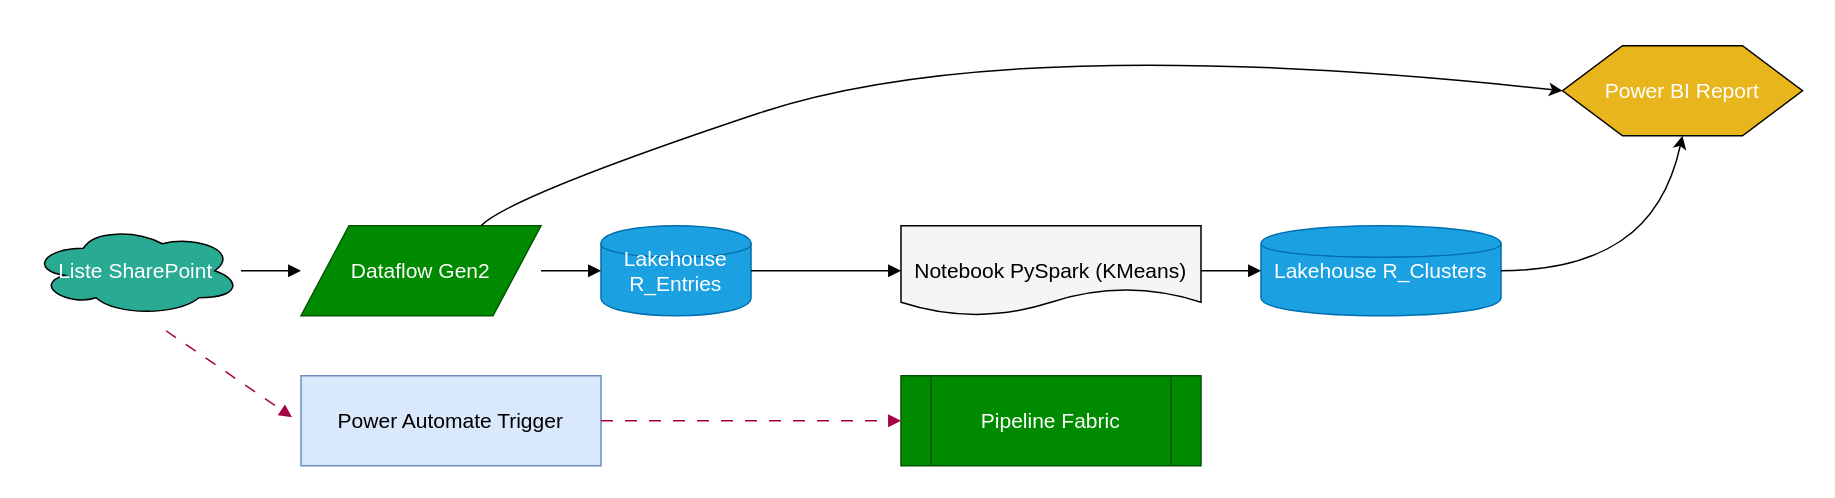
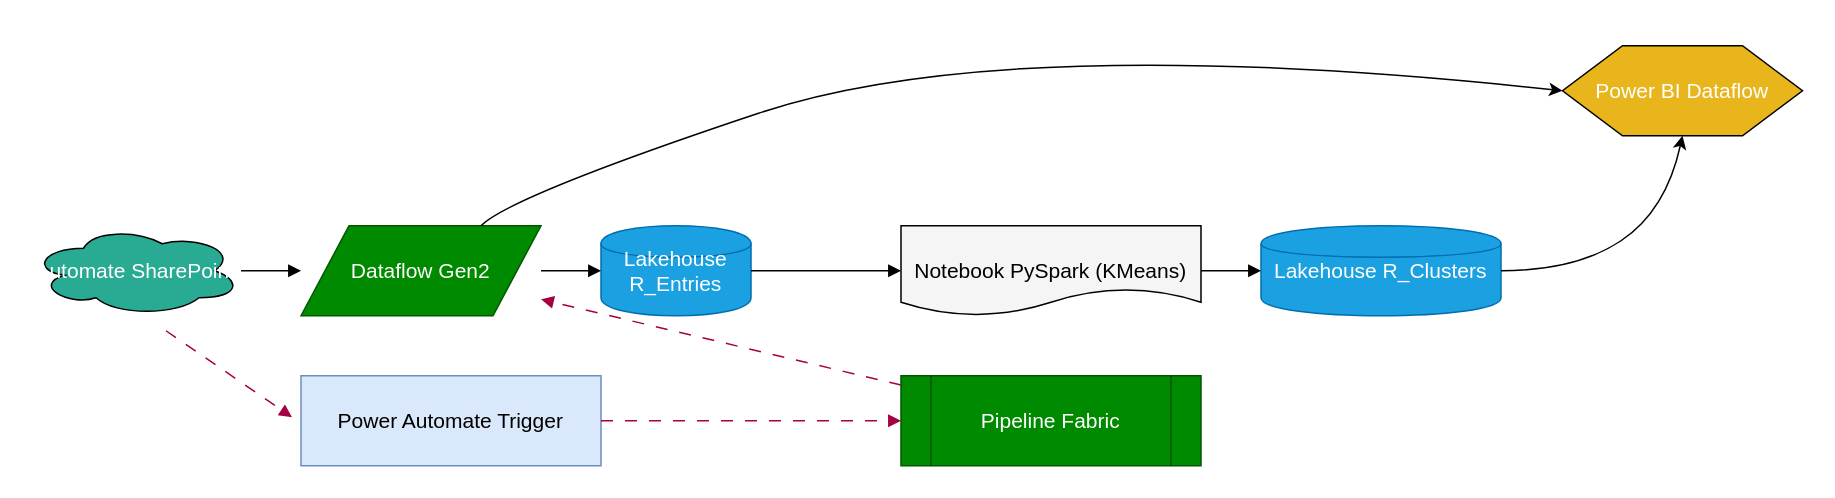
  <mxCell id="0" />
  <mxCell id="1" parent="0" />
- <mxCell id="2" value="Liste SharePoint" style="shape=cloud;whiteSpace=wrap;html=1;fillColor=#29AA92;fontSize=14;fontColor=#FFFFFF;" vertex="1" parent="1"><mxGeometry x="20" y="150" width="140" height="60" as="geometry" /></mxCell>
+ <mxCell id="2" value="Automate SharePoint" style="shape=cloud;whiteSpace=wrap;html=1;fillColor=#29AA92;fontSize=14;fontColor=#FFFFFF;" vertex="1" parent="1"><mxGeometry x="20" y="150" width="140" height="60" as="geometry" /></mxCell>
  <mxCell id="3" value="Dataflow Gen2" style="shape=parallelogram;whiteSpace=wrap;html=1;fillColor=#008a00;fontSize=14;fontColor=#ffffff;strokeColor=#005700;" vertex="1" parent="1"><mxGeometry x="200" y="150" width="160" height="60" as="geometry" /></mxCell>
  <mxCell id="4" value="Lakehouse R_Entries" style="shape=cylinder;whiteSpace=wrap;html=1;fillColor=#1ba1e2;strokeColor=#006EAF;fontSize=14;fontColor=#ffffff;" vertex="1" parent="1"><mxGeometry x="400" y="150" width="100" height="60" as="geometry" /></mxCell>
  <mxCell id="5" value="Notebook PySpark (KMeans)" style="shape=document;whiteSpace=wrap;html=1;fillColor=#f5f5f5;fontSize=14;" vertex="1" parent="1"><mxGeometry x="600" y="150" width="200" height="60" as="geometry" /></mxCell>
  <mxCell id="6" value="Lakehouse R_Clusters" style="shape=cylinder;whiteSpace=wrap;html=1;fillColor=#1ba1e2;strokeColor=#006EAF;fontSize=14;fontColor=#ffffff;" vertex="1" parent="1"><mxGeometry x="840" y="150" width="160" height="60" as="geometry" /></mxCell>
- <mxCell id="7" value="Power BI Report" style="shape=hexagon;whiteSpace=wrap;html=1;fillColor=light-dark(#E9B51C,#1E8D78);fontSize=14;fontColor=#ffffff;" vertex="1" parent="1"><mxGeometry x="1041" y="30" width="160" height="60" as="geometry" /></mxCell>
+ <mxCell id="7" value="Power BI Dataflow" style="shape=hexagon;whiteSpace=wrap;html=1;fillColor=light-dark(#E9B51C,#1E8D78);fontSize=14;fontColor=#ffffff;" vertex="1" parent="1"><mxGeometry x="1041" y="30" width="160" height="60" as="geometry" /></mxCell>
  <mxCell id="8" value="Pipeline Fabric" style="shape=process;whiteSpace=wrap;html=1;fillColor=#008a00;fontSize=14;fontColor=#ffffff;strokeColor=#005700;" vertex="1" parent="1"><mxGeometry x="600" y="250" width="200" height="60" as="geometry" /></mxCell>
  <mxCell id="9" value="Power Automate Trigger" style="shape=terminator;whiteSpace=wrap;html=1;fillColor=#dae8fc;fontSize=14;strokeColor=#6c8ebf;" vertex="1" parent="1"><mxGeometry x="200" y="250" width="200" height="60" as="geometry" /></mxCell>
  <mxCell id="10" style="endArrow=block;html=1;" edge="1" parent="1" source="2" target="3"><mxGeometry relative="1" as="geometry" /></mxCell>
  <mxCell id="11" style="endArrow=block;html=1;" edge="1" parent="1" source="3" target="4"><mxGeometry relative="1" as="geometry" /></mxCell>
  <mxCell id="12" style="endArrow=block;html=1;" edge="1" parent="1" source="4" target="5"><mxGeometry relative="1" as="geometry" /></mxCell>
  <mxCell id="13" style="endArrow=block;html=1;" edge="1" parent="1" source="5" target="6"><mxGeometry relative="1" as="geometry" /></mxCell>
  <mxCell id="14" style="endArrow=block;html=1;dashed=1;dashPattern=8 8;fillColor=#d80073;strokeColor=#A50040;" edge="1" parent="1" source="9" target="8"><mxGeometry relative="1" as="geometry" /></mxCell>
+ <mxCell id="15" style="endArrow=block;html=1;dashed=1;dashPattern=8 8;fillColor=#d80073;strokeColor=#A50040;" edge="1" parent="1" source="8" target="3"><mxGeometry relative="1" as="geometry" /></mxCell>
  <mxCell id="16" style="endArrow=block;html=1;entryX=-0.03;entryY=0.46;entryDx=0;entryDy=0;entryPerimeter=0;dashed=1;dashPattern=8 8;fillColor=#d80073;strokeColor=#A50040;" edge="1" parent="1" target="9"><mxGeometry relative="1" as="geometry"><mxPoint x="110" y="220" as="sourcePoint" /><mxPoint x="210" y="190" as="targetPoint" /></mxGeometry></mxCell>
  <mxCell id="17" value="" style="curved=1;endArrow=classic;html=1;rounded=0;exitX=0.75;exitY=0;exitDx=0;exitDy=0;entryX=0;entryY=0.5;entryDx=0;entryDy=0;" edge="1" parent="1" source="3" target="7"><mxGeometry width="50" height="50" relative="1" as="geometry"><mxPoint x="290" y="130" as="sourcePoint" /><mxPoint x="340" y="80" as="targetPoint" /><Array as="points"><mxPoint x="340" y="130" /><mxPoint x="670" y="20" /></Array></mxGeometry></mxCell>
  <mxCell id="18" value="" style="curved=1;endArrow=classic;html=1;rounded=0;entryX=0.5;entryY=1;entryDx=0;entryDy=0;" edge="1" parent="1" target="7"><mxGeometry width="50" height="50" relative="1" as="geometry"><mxPoint x="1000" y="180" as="sourcePoint" /><mxPoint x="1050" y="130" as="targetPoint" /><Array as="points"><mxPoint x="1050" y="180" /><mxPoint x="1110" y="140" /></Array></mxGeometry></mxCell>
